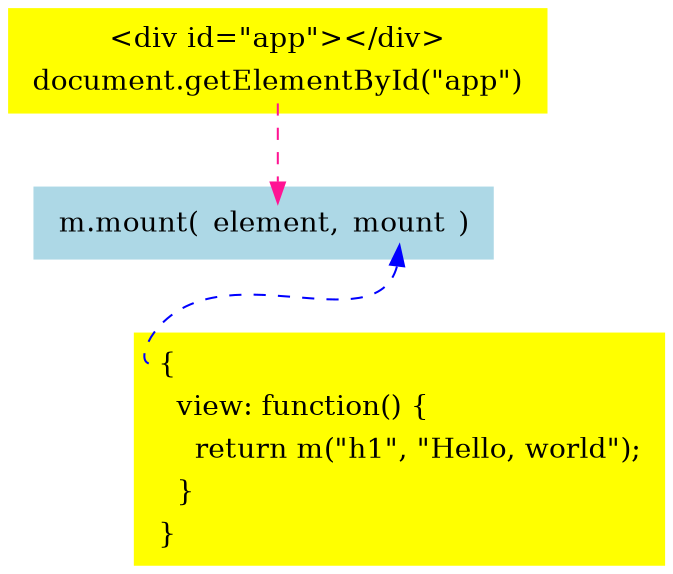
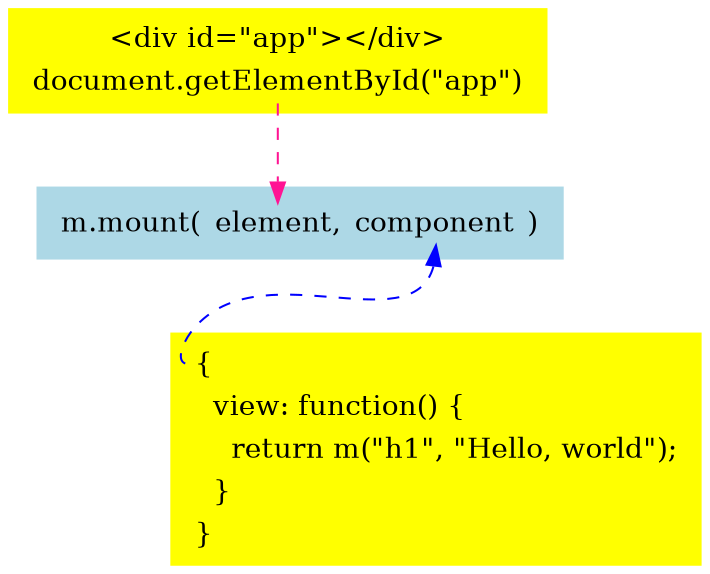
  digraph {
    node [fillcolor=yellow shape=plaintext style=filled]
    edge [style=dashed]
-   n1 [fillcolor=lightblue label=<     <table border="0">       <tr>         <td>m.mount(</td>         <td port="element">element,</td>         <td port="view">mount</td>         <td>)</td>       </tr>     </table>   >]
+   n1 [fillcolor=lightblue label=<     <table border="0">       <tr>         <td>m.mount(</td>         <td port="element">element,</td>         <td port="view">component</td>         <td>)</td>       </tr>     </table>   >]
    n2 [label=<     <table border="0">       <tr>         <td port="mview" align="left">{</td>       </tr>       <tr>         <td align="left">  view: function() { </td>       </tr>       <tr>         <td align="left">    return m("h1", "Hello, world");</td>       </tr>       <tr>         <td align="left">  }</td>       </tr>       <tr>         <td align="left">}</td>       </tr>     </table>   >]
    n3 [label=<     <table border="0">       <tr>         <td>&lt;div id="app"&gt;&lt;/div&gt;</td>       </tr>       <tr>         <td port="app">document.getElementById("app")</td>       </tr>     </table>   >]
    n1 -> n2 [dir=back headport=mview tailport=view color=blue]
    n3 -> n1 [headport=element tailport=app color=deeppink]
  }
